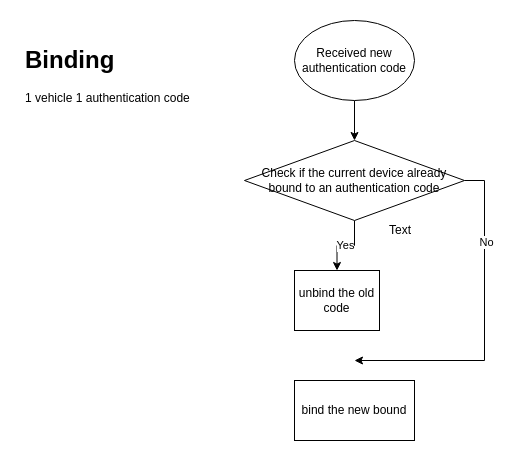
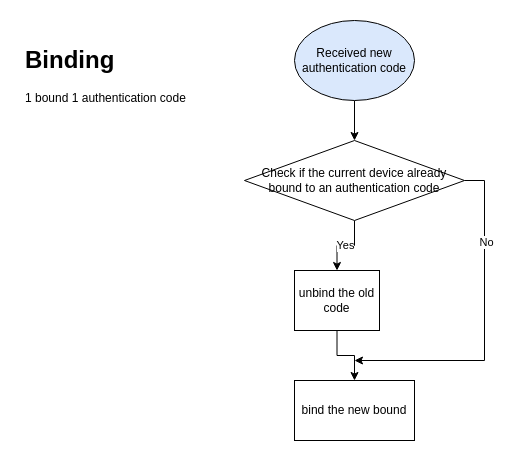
  <mxCell id="0" />
  <mxCell id="1" parent="0" />
  <mxCell id="2" style="edgeStyle=orthogonalEdgeStyle;rounded=0;orthogonalLoop=1;jettySize=auto;html=1;entryX=0.5;entryY=0;entryDx=0;entryDy=0;" edge="1" parent="1" source="3" target="7"><mxGeometry relative="1" as="geometry" /></mxCell>
- <mxCell id="3" value="Received new authentication code" style="ellipse;whiteSpace=wrap;html=1;" vertex="1" parent="1"><mxGeometry x="294" y="20" width="120" height="80" as="geometry" /></mxCell>
+ <mxCell id="3" value="Received new authentication code" style="ellipse;whiteSpace=wrap;html=1;fillColor=#dae8fc;" vertex="1" parent="1"><mxGeometry x="294" y="20" width="120" height="80" as="geometry" /></mxCell>
  <mxCell id="4" value="Yes" style="edgeStyle=orthogonalEdgeStyle;rounded=0;orthogonalLoop=1;jettySize=auto;html=1;entryX=0.5;entryY=0;entryDx=0;entryDy=0;" edge="1" parent="1" source="7" target="9"><mxGeometry relative="1" as="geometry" /></mxCell>
  <mxCell id="5" style="edgeStyle=orthogonalEdgeStyle;rounded=0;orthogonalLoop=1;jettySize=auto;html=1;exitX=1;exitY=0.5;exitDx=0;exitDy=0;" edge="1" parent="1" source="7"><mxGeometry relative="1" as="geometry"><mxPoint x="354" y="360" as="targetPoint" /><Array as="points"><mxPoint x="484" y="180" /><mxPoint x="484" y="360" /></Array></mxGeometry></mxCell>
  <mxCell id="6" value="No" style="edgeLabel;html=1;align=center;verticalAlign=middle;resizable=0;points=[];" vertex="1" connectable="0" parent="5"><mxGeometry x="-0.507" y="1" relative="1" as="geometry"><mxPoint as="offset" /></mxGeometry></mxCell>
  <mxCell id="7" value="Check if the current device already bound to an authentication code" style="rhombus;whiteSpace=wrap;html=1;" vertex="1" parent="1"><mxGeometry x="244" y="140" width="220" height="80" as="geometry" /></mxCell>
+ <mxCell id="8" style="edgeStyle=orthogonalEdgeStyle;rounded=0;orthogonalLoop=1;jettySize=auto;html=1;exitX=0.5;exitY=1;exitDx=0;exitDy=0;entryX=0.5;entryY=0;entryDx=0;entryDy=0;" edge="1" parent="1" source="9" target="10"><mxGeometry relative="1" as="geometry" /></mxCell>
  <mxCell id="9" value="unbind the old code" style="rounded=0;whiteSpace=wrap;html=1;" vertex="1" parent="1"><mxGeometry x="294" y="270" width="85" height="60" as="geometry" /></mxCell>
  <mxCell id="10" value="bind the new bound" style="rounded=0;whiteSpace=wrap;html=1;" vertex="1" parent="1"><mxGeometry x="294" y="380" width="120" height="60" as="geometry" /></mxCell>
- <mxCell id="11" value="Text" style="text;html=1;strokeColor=none;fillColor=none;align=center;verticalAlign=middle;whiteSpace=wrap;rounded=0;" vertex="1" parent="1"><mxGeometry x="380" y="220" width="40" height="20" as="geometry" /></mxCell>
- <mxCell id="12" value="&lt;h1&gt;Binding&lt;/h1&gt;&lt;p&gt;1 vehicle 1 authentication code&lt;/p&gt;" style="text;html=1;strokeColor=none;fillColor=none;spacing=5;spacingTop=-20;whiteSpace=wrap;overflow=hidden;rounded=0;" vertex="1" parent="1"><mxGeometry x="20" y="40" width="190" height="80" as="geometry" /></mxCell>
+ <mxCell id="12" value="&lt;h1&gt;Binding&lt;/h1&gt;&lt;p&gt;1 bound 1 authentication code&lt;/p&gt;" style="text;html=1;strokeColor=none;fillColor=none;spacing=5;spacingTop=-20;whiteSpace=wrap;overflow=hidden;rounded=0;" vertex="1" parent="1"><mxGeometry x="20" y="40" width="190" height="80" as="geometry" /></mxCell>
